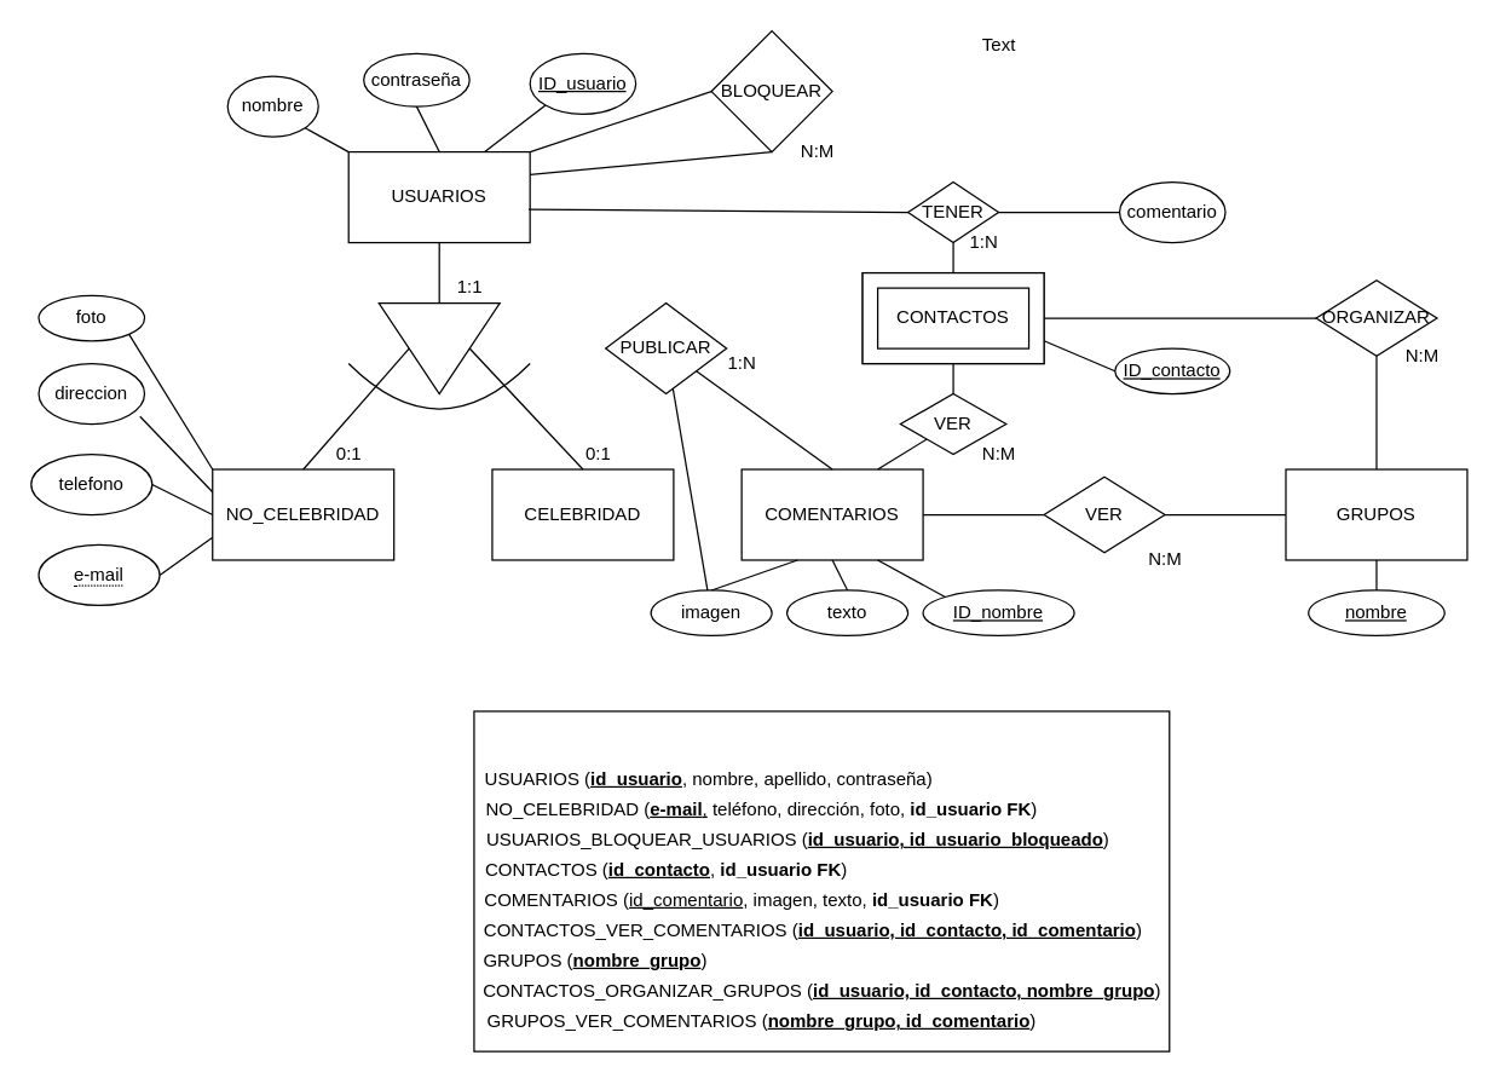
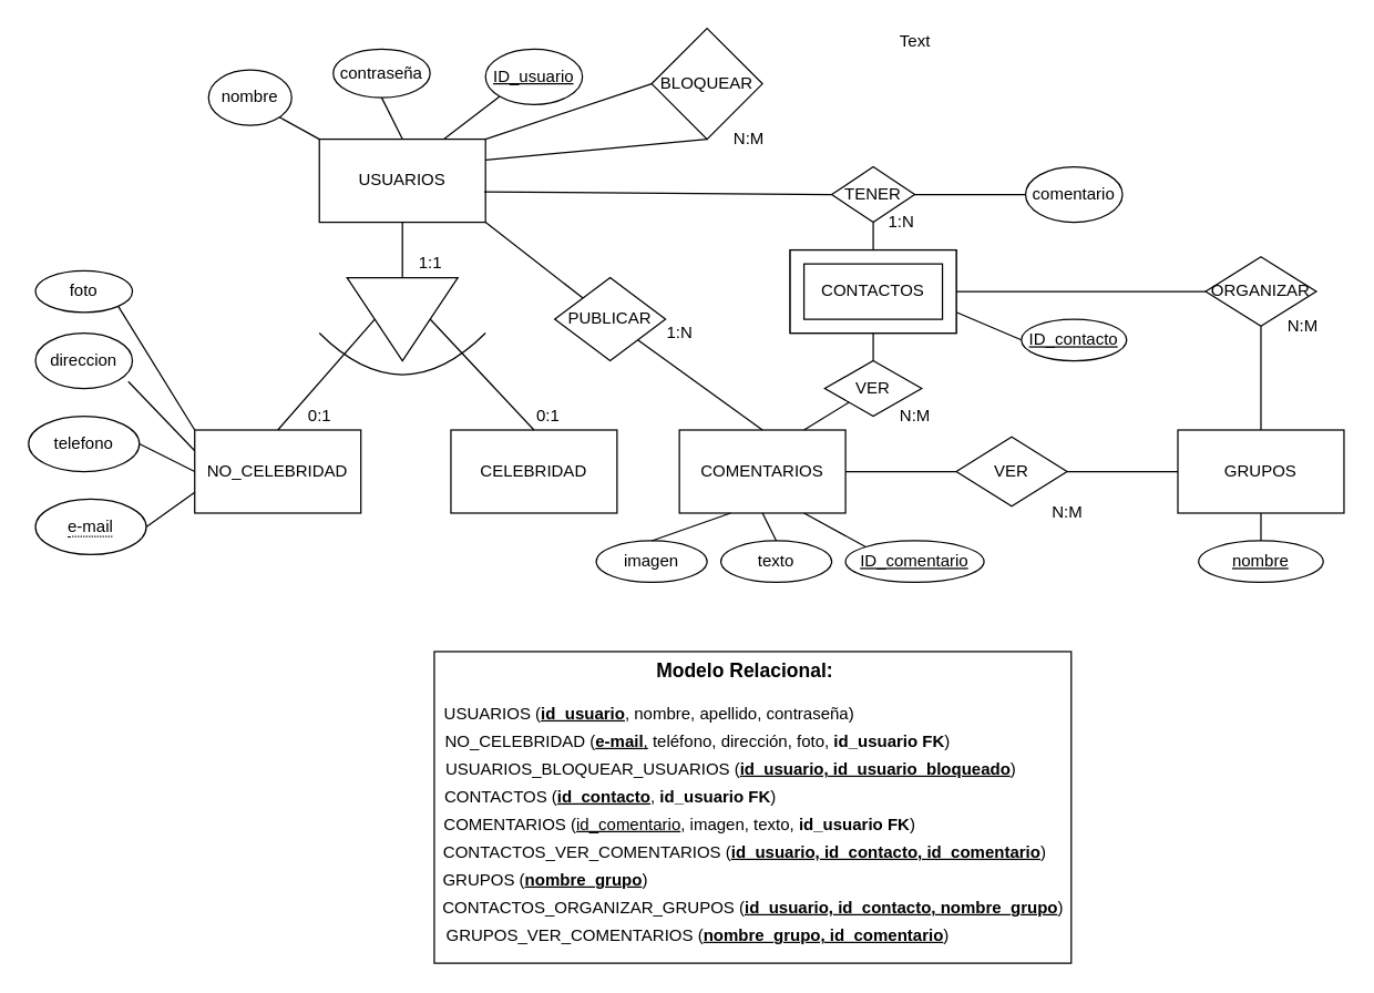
  <mxCell id="0" />
  <mxCell id="1" parent="0" />
  <mxCell id="2" value="CELEBRIDAD" style="rounded=0;whiteSpace=wrap;html=1;" parent="1" vertex="1"><mxGeometry x="325" y="310" width="120" height="60" as="geometry" /></mxCell>
  <mxCell id="3" value="NO_CELEBRIDAD" style="rounded=0;whiteSpace=wrap;html=1;" parent="1" vertex="1"><mxGeometry x="140" y="310" width="120" height="60" as="geometry" /></mxCell>
  <mxCell id="4" value="USUARIOS" style="rounded=0;whiteSpace=wrap;html=1;" parent="1" vertex="1"><mxGeometry x="230" y="100" width="120" height="60" as="geometry" /></mxCell>
  <mxCell id="5" value="" style="triangle;whiteSpace=wrap;html=1;direction=south;" parent="1" vertex="1"><mxGeometry x="250" y="200" width="80" height="60" as="geometry" /></mxCell>
  <mxCell id="6" value="" style="endArrow=none;html=1;entryX=0.5;entryY=1;entryDx=0;entryDy=0;exitX=0.5;exitY=0;exitDx=0;exitDy=0;" parent="1" source="3" target="5" edge="1"><mxGeometry width="50" height="50" relative="1" as="geometry"><mxPoint x="180" y="280" as="sourcePoint" /><mxPoint x="230" y="230" as="targetPoint" /></mxGeometry></mxCell>
  <mxCell id="7" value="" style="endArrow=none;html=1;exitX=0.5;exitY=0;exitDx=0;exitDy=0;entryX=0.5;entryY=0;entryDx=0;entryDy=0;" parent="1" source="2" target="5" edge="1"><mxGeometry width="50" height="50" relative="1" as="geometry"><mxPoint x="370" y="230" as="sourcePoint" /><mxPoint x="420" y="180" as="targetPoint" /></mxGeometry></mxCell>
  <mxCell id="8" value="" style="endArrow=none;html=1;entryX=0.5;entryY=1;entryDx=0;entryDy=0;exitX=0;exitY=0.5;exitDx=0;exitDy=0;" parent="1" source="5" target="4" edge="1"><mxGeometry width="50" height="50" relative="1" as="geometry"><mxPoint x="370" y="230" as="sourcePoint" /><mxPoint x="420" y="180" as="targetPoint" /></mxGeometry></mxCell>
  <mxCell id="9" value="" style="curved=1;endArrow=none;html=1;endFill=0;" parent="1" edge="1"><mxGeometry width="50" height="50" relative="1" as="geometry"><mxPoint x="230" y="240" as="sourcePoint" /><mxPoint x="350" y="240" as="targetPoint" /><Array as="points"><mxPoint x="260" y="270" /><mxPoint x="320" y="270" /></Array></mxGeometry></mxCell>
  <mxCell id="10" value="foto" style="ellipse;whiteSpace=wrap;html=1;" parent="1" vertex="1"><mxGeometry x="25" y="195" width="70" height="30" as="geometry" /></mxCell>
  <mxCell id="11" value="direccion" style="ellipse;whiteSpace=wrap;html=1;" parent="1" vertex="1"><mxGeometry x="25" y="240" width="70" height="40" as="geometry" /></mxCell>
  <mxCell id="12" value="telefono" style="ellipse;whiteSpace=wrap;html=1;" parent="1" vertex="1"><mxGeometry x="20" y="300" width="80" height="40" as="geometry" /></mxCell>
  <mxCell id="13" value="" style="endArrow=none;html=1;entryX=0;entryY=0;entryDx=0;entryDy=0;exitX=1;exitY=1;exitDx=0;exitDy=0;" parent="1" source="10" target="3" edge="1"><mxGeometry width="50" height="50" relative="1" as="geometry"><mxPoint x="370" y="330" as="sourcePoint" /><mxPoint x="420" y="280" as="targetPoint" /></mxGeometry></mxCell>
  <mxCell id="14" value="" style="endArrow=none;html=1;exitX=1;exitY=0.5;exitDx=0;exitDy=0;entryX=0;entryY=0.5;entryDx=0;entryDy=0;" parent="1" source="12" target="3" edge="1"><mxGeometry width="50" height="50" relative="1" as="geometry"><mxPoint x="370" y="330" as="sourcePoint" /><mxPoint x="420" y="280" as="targetPoint" /></mxGeometry></mxCell>
  <mxCell id="15" value="TENER" style="rhombus;whiteSpace=wrap;html=1;" parent="1" vertex="1"><mxGeometry x="600" y="120" width="60" height="40" as="geometry" /></mxCell>
  <mxCell id="16" value="ORGANIZAR" style="rhombus;whiteSpace=wrap;html=1;" parent="1" vertex="1"><mxGeometry x="870" y="185" width="80" height="50" as="geometry" /></mxCell>
  <mxCell id="17" value="nombre" style="ellipse;whiteSpace=wrap;html=1;" parent="1" vertex="1"><mxGeometry x="150" y="50" width="60" height="40" as="geometry" /></mxCell>
  <mxCell id="18" value="ID_usuario" style="ellipse;whiteSpace=wrap;html=1;fontStyle=4" parent="1" vertex="1"><mxGeometry x="350" y="35" width="70" height="40" as="geometry" /></mxCell>
  <mxCell id="19" value="contraseña" style="ellipse;whiteSpace=wrap;html=1;" parent="1" vertex="1"><mxGeometry x="240" y="35" width="70" height="35" as="geometry" /></mxCell>
  <mxCell id="20" value="BLOQUEAR" style="rhombus;whiteSpace=wrap;html=1;" parent="1" vertex="1"><mxGeometry x="470" y="20" width="80" height="80" as="geometry" /></mxCell>
  <mxCell id="21" value="PUBLICAR" style="rhombus;whiteSpace=wrap;html=1;" parent="1" vertex="1"><mxGeometry x="400" y="200" width="80" height="60" as="geometry" /></mxCell>
  <mxCell id="22" value="comentario" style="ellipse;whiteSpace=wrap;html=1;" parent="1" vertex="1"><mxGeometry x="740" y="120" width="70" height="40" as="geometry" /></mxCell>
  <mxCell id="23" value="ID_contacto" style="ellipse;whiteSpace=wrap;html=1;fontStyle=4" parent="1" vertex="1"><mxGeometry x="737" y="230" width="76" height="30" as="geometry" /></mxCell>
  <mxCell id="24" value="GRUPOS" style="rounded=0;whiteSpace=wrap;html=1;" parent="1" vertex="1"><mxGeometry x="850" y="310" width="120" height="60" as="geometry" /></mxCell>
  <mxCell id="25" value="CONTACTOS" style="rounded=0;whiteSpace=wrap;html=1;" parent="1" vertex="1"><mxGeometry x="570" y="180" width="120" height="60" as="geometry" /></mxCell>
  <mxCell id="26" value="VER" style="rhombus;whiteSpace=wrap;html=1;" parent="1" vertex="1"><mxGeometry x="690" y="315" width="80" height="50" as="geometry" /></mxCell>
  <mxCell id="27" value="COMENTARIOS" style="rounded=0;whiteSpace=wrap;html=1;" parent="1" vertex="1"><mxGeometry x="490" y="310" width="120" height="60" as="geometry" /></mxCell>
  <mxCell id="28" value="" style="endArrow=none;html=1;entryX=0;entryY=0.75;entryDx=0;entryDy=0;exitX=1;exitY=0.5;exitDx=0;exitDy=0;" parent="1" source="46" target="3" edge="1"><mxGeometry width="50" height="50" relative="1" as="geometry"><mxPoint x="100" y="375" as="sourcePoint" /><mxPoint x="310" y="180" as="targetPoint" /></mxGeometry></mxCell>
  <mxCell id="29" value="" style="endArrow=none;html=1;entryX=0;entryY=0.25;entryDx=0;entryDy=0;exitX=0.957;exitY=0.875;exitDx=0;exitDy=0;exitPerimeter=0;" parent="1" source="11" target="3" edge="1"><mxGeometry width="50" height="50" relative="1" as="geometry"><mxPoint x="260" y="230" as="sourcePoint" /><mxPoint x="310" y="180" as="targetPoint" /></mxGeometry></mxCell>
  <mxCell id="30" value="" style="endArrow=none;html=1;entryX=0;entryY=1;entryDx=0;entryDy=0;exitX=0.75;exitY=0;exitDx=0;exitDy=0;" parent="1" source="4" target="18" edge="1"><mxGeometry width="50" height="50" relative="1" as="geometry"><mxPoint x="260" y="230" as="sourcePoint" /><mxPoint x="310" y="180" as="targetPoint" /></mxGeometry></mxCell>
  <mxCell id="31" value="" style="endArrow=none;html=1;entryX=0.5;entryY=1;entryDx=0;entryDy=0;exitX=0.5;exitY=0;exitDx=0;exitDy=0;" parent="1" source="4" target="19" edge="1"><mxGeometry width="50" height="50" relative="1" as="geometry"><mxPoint x="260" y="230" as="sourcePoint" /><mxPoint x="310" y="180" as="targetPoint" /></mxGeometry></mxCell>
  <mxCell id="32" value="" style="endArrow=none;html=1;entryX=1;entryY=1;entryDx=0;entryDy=0;exitX=0;exitY=0;exitDx=0;exitDy=0;" parent="1" source="4" target="17" edge="1"><mxGeometry width="50" height="50" relative="1" as="geometry"><mxPoint x="260" y="230" as="sourcePoint" /><mxPoint x="310" y="180" as="targetPoint" /></mxGeometry></mxCell>
  <mxCell id="33" value="" style="endArrow=none;html=1;entryX=0.5;entryY=1;entryDx=0;entryDy=0;exitX=1;exitY=0.25;exitDx=0;exitDy=0;" parent="1" source="4" target="20" edge="1"><mxGeometry width="50" height="50" relative="1" as="geometry"><mxPoint x="350" y="130" as="sourcePoint" /><mxPoint x="310" y="180" as="targetPoint" /></mxGeometry></mxCell>
  <mxCell id="34" value="" style="endArrow=none;html=1;entryX=1;entryY=0;entryDx=0;entryDy=0;exitX=0;exitY=0.5;exitDx=0;exitDy=0;" parent="1" source="20" target="4" edge="1"><mxGeometry width="50" height="50" relative="1" as="geometry"><mxPoint x="260" y="230" as="sourcePoint" /><mxPoint x="310" y="180" as="targetPoint" /></mxGeometry></mxCell>
  <mxCell id="35" value="" style="endArrow=none;html=1;entryX=0.5;entryY=1;entryDx=0;entryDy=0;exitX=0.5;exitY=0;exitDx=0;exitDy=0;" parent="1" source="25" target="15" edge="1"><mxGeometry width="50" height="50" relative="1" as="geometry"><mxPoint x="260" y="230" as="sourcePoint" /><mxPoint x="310" y="180" as="targetPoint" /></mxGeometry></mxCell>
  <mxCell id="36" value="" style="endArrow=none;html=1;exitX=0.992;exitY=0.633;exitDx=0;exitDy=0;exitPerimeter=0;entryX=0;entryY=0.5;entryDx=0;entryDy=0;" parent="1" source="4" target="15" edge="1"><mxGeometry width="50" height="50" relative="1" as="geometry"><mxPoint x="260" y="230" as="sourcePoint" /><mxPoint x="310" y="180" as="targetPoint" /></mxGeometry></mxCell>
  <mxCell id="37" value="" style="endArrow=none;html=1;entryX=0;entryY=0.5;entryDx=0;entryDy=0;exitX=1;exitY=0.5;exitDx=0;exitDy=0;" parent="1" source="15" target="22" edge="1"><mxGeometry width="50" height="50" relative="1" as="geometry"><mxPoint x="610" y="230" as="sourcePoint" /><mxPoint x="660" y="180" as="targetPoint" /></mxGeometry></mxCell>
  <mxCell id="38" value="" style="endArrow=none;html=1;entryX=0;entryY=0.5;entryDx=0;entryDy=0;exitX=1;exitY=0.5;exitDx=0;exitDy=0;" parent="1" source="25" target="16" edge="1"><mxGeometry width="50" height="50" relative="1" as="geometry"><mxPoint x="610" y="230" as="sourcePoint" /><mxPoint x="660" y="180" as="targetPoint" /></mxGeometry></mxCell>
  <mxCell id="39" value="" style="endArrow=none;html=1;entryX=0.5;entryY=1;entryDx=0;entryDy=0;exitX=0.5;exitY=0;exitDx=0;exitDy=0;" parent="1" source="24" target="16" edge="1"><mxGeometry width="50" height="50" relative="1" as="geometry"><mxPoint x="610" y="230" as="sourcePoint" /><mxPoint x="660" y="180" as="targetPoint" /></mxGeometry></mxCell>
- <mxCell id="40" value="" style="endArrow=none;html=1;" parent="1" source="21" target="50" edge="1"><mxGeometry width="50" height="50" relative="1" as="geometry"><mxPoint x="610" y="230" as="sourcePoint" /><mxPoint x="660" y="180" as="targetPoint" /></mxGeometry></mxCell>
+ <mxCell id="40" value="" style="endArrow=none;html=1;entryX=1;entryY=1;entryDx=0;entryDy=0;" parent="1" source="21" target="4" edge="1"><mxGeometry width="50" height="50" relative="1" as="geometry"><mxPoint x="610" y="230" as="sourcePoint" /><mxPoint x="660" y="180" as="targetPoint" /></mxGeometry></mxCell>
  <mxCell id="41" value="" style="endArrow=none;html=1;entryX=0.5;entryY=0;entryDx=0;entryDy=0;exitX=1;exitY=1;exitDx=0;exitDy=0;" parent="1" source="21" target="27" edge="1"><mxGeometry width="50" height="50" relative="1" as="geometry"><mxPoint x="610" y="230" as="sourcePoint" /><mxPoint x="660" y="180" as="targetPoint" /></mxGeometry></mxCell>
  <mxCell id="42" value="" style="endArrow=none;html=1;entryX=0;entryY=0.5;entryDx=0;entryDy=0;exitX=1;exitY=0.5;exitDx=0;exitDy=0;" parent="1" source="26" target="24" edge="1"><mxGeometry width="50" height="50" relative="1" as="geometry"><mxPoint x="610" y="230" as="sourcePoint" /><mxPoint x="660" y="180" as="targetPoint" /></mxGeometry></mxCell>
  <mxCell id="43" value="" style="endArrow=none;html=1;exitX=1;exitY=0.5;exitDx=0;exitDy=0;entryX=0;entryY=0.5;entryDx=0;entryDy=0;" parent="1" source="27" target="26" edge="1"><mxGeometry width="50" height="50" relative="1" as="geometry"><mxPoint x="610" y="230" as="sourcePoint" /><mxPoint x="680" y="300" as="targetPoint" /></mxGeometry></mxCell>
  <mxCell id="44" value="" style="endArrow=none;html=1;entryX=0;entryY=0.5;entryDx=0;entryDy=0;exitX=1;exitY=0.75;exitDx=0;exitDy=0;" parent="1" source="25" target="23" edge="1"><mxGeometry width="50" height="50" relative="1" as="geometry"><mxPoint x="610" y="230" as="sourcePoint" /><mxPoint x="660" y="180" as="targetPoint" /></mxGeometry></mxCell>
  <mxCell id="45" value="" style="verticalLabelPosition=bottom;verticalAlign=top;html=1;shape=mxgraph.basic.frame;dx=10;" parent="1" vertex="1"><mxGeometry x="570" y="180" width="120" height="60" as="geometry" /></mxCell>
  <mxCell id="46" value="&lt;span style=&quot;border-bottom: 1px dotted&quot;&gt;e-mail&lt;/span&gt;" style="ellipse;whiteSpace=wrap;html=1;align=center;" parent="1" vertex="1"><mxGeometry x="25" y="360" width="80" height="40" as="geometry" /></mxCell>
  <mxCell id="47" value="nombre" style="ellipse;whiteSpace=wrap;html=1;align=center;fontStyle=4;" parent="1" vertex="1"><mxGeometry x="865" y="390" width="90" height="30" as="geometry" /></mxCell>
- <mxCell id="48" value="ID_nombre" style="ellipse;whiteSpace=wrap;html=1;align=center;fontStyle=4;" parent="1" vertex="1"><mxGeometry x="610" y="390" width="100" height="30" as="geometry" /></mxCell>
+ <mxCell id="48" value="ID_comentario" style="ellipse;whiteSpace=wrap;html=1;align=center;fontStyle=4;" parent="1" vertex="1"><mxGeometry x="610" y="390" width="100" height="30" as="geometry" /></mxCell>
  <mxCell id="49" value="texto" style="ellipse;whiteSpace=wrap;html=1;align=center;" parent="1" vertex="1"><mxGeometry x="520" y="390" width="80" height="30" as="geometry" /></mxCell>
  <mxCell id="50" value="imagen" style="ellipse;whiteSpace=wrap;html=1;align=center;" parent="1" vertex="1"><mxGeometry x="430" y="390" width="80" height="30" as="geometry" /></mxCell>
  <mxCell id="51" value="VER" style="shape=rhombus;perimeter=rhombusPerimeter;whiteSpace=wrap;html=1;align=center;" parent="1" vertex="1"><mxGeometry x="595" y="260" width="70" height="40" as="geometry" /></mxCell>
  <mxCell id="52" value="" style="endArrow=none;html=1;entryX=0;entryY=1;entryDx=0;entryDy=0;exitX=0.75;exitY=0;exitDx=0;exitDy=0;" parent="1" source="27" target="51" edge="1"><mxGeometry width="50" height="50" relative="1" as="geometry"><mxPoint x="360" y="310" as="sourcePoint" /><mxPoint x="410" y="260" as="targetPoint" /></mxGeometry></mxCell>
  <mxCell id="53" value="" style="endArrow=none;html=1;entryX=0.5;entryY=1;entryDx=0;entryDy=0;entryPerimeter=0;exitX=0.5;exitY=0;exitDx=0;exitDy=0;" parent="1" source="51" target="45" edge="1"><mxGeometry width="50" height="50" relative="1" as="geometry"><mxPoint x="360" y="310" as="sourcePoint" /><mxPoint x="410" y="260" as="targetPoint" /></mxGeometry></mxCell>
  <mxCell id="54" value="" style="endArrow=none;html=1;entryX=0.75;entryY=1;entryDx=0;entryDy=0;exitX=0;exitY=0;exitDx=0;exitDy=0;" parent="1" source="48" target="27" edge="1"><mxGeometry width="50" height="50" relative="1" as="geometry"><mxPoint x="680" y="310" as="sourcePoint" /><mxPoint x="730" y="260" as="targetPoint" /></mxGeometry></mxCell>
  <mxCell id="55" value="" style="endArrow=none;html=1;entryX=0.5;entryY=1;entryDx=0;entryDy=0;exitX=0.5;exitY=0;exitDx=0;exitDy=0;" parent="1" source="49" target="27" edge="1"><mxGeometry width="50" height="50" relative="1" as="geometry"><mxPoint x="680" y="310" as="sourcePoint" /><mxPoint x="730" y="260" as="targetPoint" /></mxGeometry></mxCell>
  <mxCell id="56" value="" style="endArrow=none;html=1;exitX=0.5;exitY=0;exitDx=0;exitDy=0;" parent="1" source="50" edge="1"><mxGeometry width="50" height="50" relative="1" as="geometry"><mxPoint x="680" y="310" as="sourcePoint" /><mxPoint x="527" y="370" as="targetPoint" /></mxGeometry></mxCell>
  <mxCell id="57" value="" style="endArrow=none;html=1;entryX=0.5;entryY=1;entryDx=0;entryDy=0;exitX=0.5;exitY=0;exitDx=0;exitDy=0;" parent="1" source="47" target="24" edge="1"><mxGeometry width="50" height="50" relative="1" as="geometry"><mxPoint x="680" y="310" as="sourcePoint" /><mxPoint x="730" y="260" as="targetPoint" /></mxGeometry></mxCell>
  <mxCell id="58" value="1:1" style="text;html=1;align=center;verticalAlign=middle;resizable=0;points=[];autosize=1;" parent="1" vertex="1"><mxGeometry x="295" y="180" width="30" height="20" as="geometry" /></mxCell>
  <mxCell id="59" value="0:1" style="text;html=1;align=center;verticalAlign=middle;resizable=0;points=[];autosize=1;" parent="1" vertex="1"><mxGeometry x="215" y="290" width="30" height="20" as="geometry" /></mxCell>
  <mxCell id="60" value="0:1" style="text;html=1;align=center;verticalAlign=middle;resizable=0;points=[];autosize=1;" parent="1" vertex="1"><mxGeometry x="380" y="290" width="30" height="20" as="geometry" /></mxCell>
  <mxCell id="61" value="1:N" style="text;html=1;align=center;verticalAlign=middle;resizable=0;points=[];autosize=1;" parent="1" vertex="1"><mxGeometry x="635" y="150" width="30" height="20" as="geometry" /></mxCell>
  <mxCell id="62" value="1:N" style="text;html=1;align=center;verticalAlign=middle;resizable=0;points=[];autosize=1;" parent="1" vertex="1"><mxGeometry x="475" y="230" width="30" height="20" as="geometry" /></mxCell>
  <mxCell id="63" value="N:M" style="text;html=1;align=center;verticalAlign=middle;resizable=0;points=[];autosize=1;" parent="1" vertex="1"><mxGeometry x="520" y="90" width="40" height="20" as="geometry" /></mxCell>
  <mxCell id="64" value="N:M" style="text;html=1;align=center;verticalAlign=middle;resizable=0;points=[];autosize=1;" parent="1" vertex="1"><mxGeometry x="920" y="225" width="40" height="20" as="geometry" /></mxCell>
  <mxCell id="65" value="N:M" style="text;html=1;align=center;verticalAlign=middle;resizable=0;points=[];autosize=1;" parent="1" vertex="1"><mxGeometry x="640" y="290" width="40" height="20" as="geometry" /></mxCell>
  <mxCell id="66" value="N:M" style="text;html=1;align=center;verticalAlign=middle;resizable=0;points=[];autosize=1;" parent="1" vertex="1"><mxGeometry x="750" y="360" width="40" height="20" as="geometry" /></mxCell>
  <mxCell id="67" value="" style="rounded=0;whiteSpace=wrap;html=1;fillColor=none;" parent="1" vertex="1"><mxGeometry x="313" y="470" width="460" height="225" as="geometry" /></mxCell>
+ <mxCell id="68" value="&lt;b&gt;&lt;font style=&quot;font-size: 14px&quot;&gt;Modelo Relacional:&lt;/font&gt;&lt;/b&gt;" style="text;html=1;align=center;verticalAlign=middle;resizable=0;points=[];autosize=1;" parent="1" vertex="1"><mxGeometry x="467" y="474" width="140" height="20" as="geometry" /></mxCell>
  <mxCell id="69" value="USUARIOS (&lt;u&gt;&lt;b&gt;id_usuario&lt;/b&gt;&lt;/u&gt;, nombre, apellido, contraseña)" style="text;html=1;align=center;verticalAlign=middle;resizable=0;points=[];autosize=1;" parent="1" vertex="1"><mxGeometry x="313" y="505" width="310" height="20" as="geometry" /></mxCell>
  <mxCell id="70" value="NO_CELEBRIDAD (&lt;u&gt;&lt;b&gt;e-mail&lt;/b&gt;,&lt;/u&gt; teléfono, dirección, foto, &lt;b&gt;id_usuario FK&lt;/b&gt;)" style="text;html=1;align=center;verticalAlign=middle;resizable=0;points=[];autosize=1;" parent="1" vertex="1"><mxGeometry x="313" y="525" width="380" height="20" as="geometry" /></mxCell>
  <mxCell id="71" value="USUARIOS_BLOQUEAR_USUARIOS (&lt;u&gt;&lt;b&gt;id_usuario, id_usuario_bloqueado&lt;/b&gt;&lt;/u&gt;)" style="text;html=1;align=center;verticalAlign=middle;resizable=0;points=[];autosize=1;" vertex="1" parent="1"><mxGeometry x="312" y="545" width="430" height="20" as="geometry" /></mxCell>
  <mxCell id="72" value="CONTACTOS (&lt;u&gt;&lt;b&gt;id_contacto&lt;/b&gt;&lt;/u&gt;, &lt;b&gt;id_usuario FK&lt;/b&gt;)" style="text;html=1;align=center;verticalAlign=middle;resizable=0;points=[];autosize=1;" vertex="1" parent="1"><mxGeometry x="310" y="565" width="260" height="20" as="geometry" /></mxCell>
  <mxCell id="73" value="COMENTARIOS (&lt;u&gt;id_comentario&lt;/u&gt;, imagen, texto, &lt;b&gt;id_usuario FK&lt;/b&gt;)" style="text;html=1;align=center;verticalAlign=middle;resizable=0;points=[];autosize=1;" vertex="1" parent="1"><mxGeometry x="310" y="585" width="360" height="20" as="geometry" /></mxCell>
  <mxCell id="74" value="CONTACTOS_VER_COMENTARIOS (&lt;u&gt;&lt;b&gt;id_usuario, id_contacto, id_comentario&lt;/b&gt;&lt;/u&gt;)" style="text;html=1;align=center;verticalAlign=middle;resizable=0;points=[];autosize=1;" vertex="1" parent="1"><mxGeometry x="312" y="605" width="450" height="20" as="geometry" /></mxCell>
  <mxCell id="75" value="CONTACTOS_ORGANIZAR_GRUPOS (&lt;u&gt;&lt;b&gt;id_usuario, id_contacto, nombre_grupo&lt;/b&gt;&lt;/u&gt;)" style="text;html=1;align=center;verticalAlign=middle;resizable=0;points=[];autosize=1;" vertex="1" parent="1"><mxGeometry x="313" y="645" width="460" height="20" as="geometry" /></mxCell>
  <mxCell id="76" value="GRUPOS (&lt;u&gt;&lt;b&gt;nombre_grupo&lt;/b&gt;&lt;/u&gt;)" style="text;html=1;align=center;verticalAlign=middle;resizable=0;points=[];autosize=1;" vertex="1" parent="1"><mxGeometry x="313" y="625" width="160" height="20" as="geometry" /></mxCell>
  <mxCell id="77" value="GRUPOS_VER_COMENTARIOS (&lt;u&gt;&lt;b&gt;nombre_grupo, id_comentario&lt;/b&gt;&lt;/u&gt;)" style="text;html=1;align=center;verticalAlign=middle;resizable=0;points=[];autosize=1;" vertex="1" parent="1"><mxGeometry x="313" y="665" width="380" height="20" as="geometry" /></mxCell>
  <mxCell id="78" value="Text" style="text;html=1;align=center;verticalAlign=middle;resizable=0;points=[];autosize=1;" vertex="1" parent="1"><mxGeometry x="640" y="20" width="40" height="20" as="geometry" /></mxCell>
